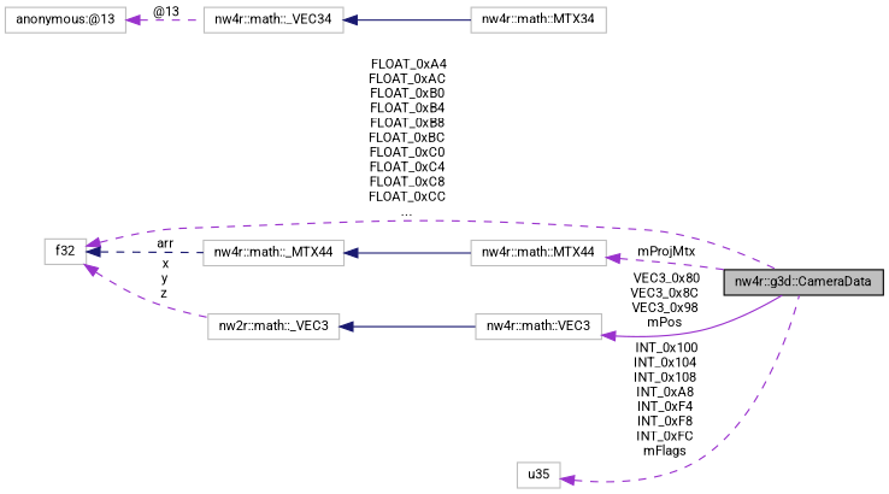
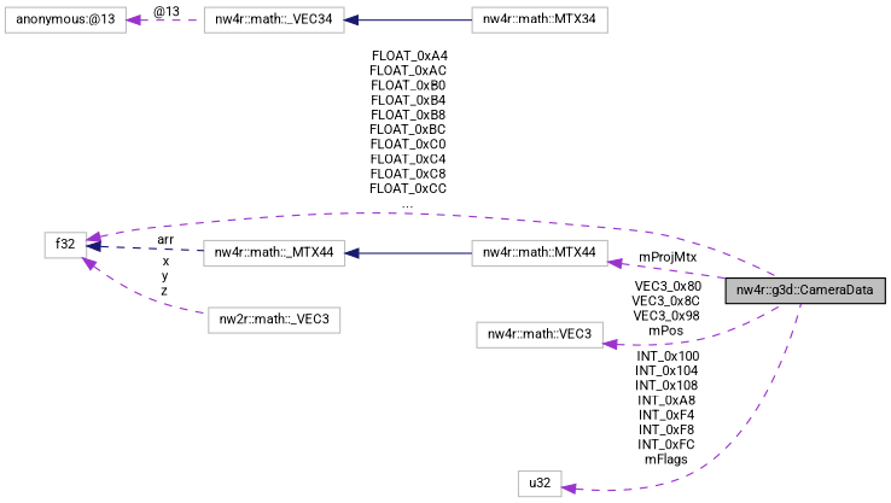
  digraph {
    fontname=Roboto
    rankdir=LR
    node [color=grey75 fillcolor=white fontname=Roboto fontsize=10 shape=record style=filled]
    edge [color=darkorchid3 dir=back fontname=Roboto fontsize=10 labelfontname=FreeMono labelfontsize=10 style=dashed]
    n1 [color=black fillcolor=grey75 fontcolor=black height=0.2 label="nw4r::g3d::CameraData" width=0.4]
    n2 [height=0.2 label="nw4r::math::MTX34" width=0.4]
    n3 [height=0.2 label="nw4r::math::_VEC34" width=0.4]
    n4 [height=0.2 label="anonymous:@13" width=0.4]
    n5 [height=0.2 label="nw4r::math::MTX44" width=0.4]
    n6 [height=0.2 label="nw4r::math::_MTX44" width=0.4]
    n7 [height=0.2 label=f32 width=0.4]
    n8 [height=0.2 label="nw2r::math::_VEC3" width=0.4]
    n9 [height=0.2 label="nw4r::math::VEC3" width=0.4]
-   n10 [height=0.2 label=u35 width=0.4]
+   n10 [height=0.2 label=u32 width=0.4]
    n3 -> n2 [color=midnightblue style=solid]
    n4 -> n3 [label=" @13"]
    n5 -> n1 [label=" mProjMtx"]
    n6 -> n5 [color=midnightblue style=solid]
    n7 -> n1 [label=" FLOAT_0xA4\nFLOAT_0xAC\nFLOAT_0xB0\nFLOAT_0xB4\nFLOAT_0xB8\nFLOAT_0xBC\nFLOAT_0xC0\nFLOAT_0xC4\nFLOAT_0xC8\nFLOAT_0xCC\n..."]
    n7 -> n6 [color=midnightblue label=" arr"]
    n7 -> n8 [label=" x\ny\nz"]
-   n8 -> n9 [color=midnightblue style=solid]
-   n9 -> n1 [label=" VEC3_0x80\nVEC3_0x8C\nVEC3_0x98\nmPos" style=solid]
+   n9 -> n1 [label=" VEC3_0x80\nVEC3_0x8C\nVEC3_0x98\nmPos"]
    n10 -> n1 [label=" INT_0x100\nINT_0x104\nINT_0x108\nINT_0xA8\nINT_0xF4\nINT_0xF8\nINT_0xFC\nmFlags"]
  }
